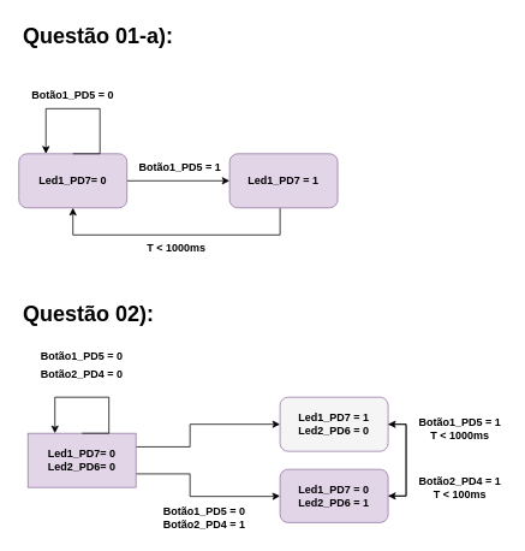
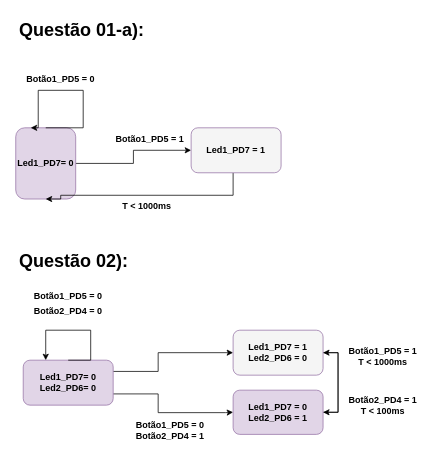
  <mxCell id="0" />
  <mxCell id="1" parent="0" />
  <mxCell id="2" value="" style="edgeStyle=orthogonalEdgeStyle;rounded=0;orthogonalLoop=1;jettySize=auto;html=1;" edge="1" parent="1" source="3" target="5"><mxGeometry relative="1" as="geometry" /></mxCell>
- <mxCell id="3" value="Led1_PD7= 0" style="rounded=1;whiteSpace=wrap;html=1;fillColor=#e1d5e7;strokeColor=#9673a6;fontStyle=1" vertex="1" parent="1"><mxGeometry x="20" y="170" width="120" height="60" as="geometry" /></mxCell>
+ <mxCell id="3" value="Led1_PD7= 0" style="rounded=1;whiteSpace=wrap;html=1;fillColor=#e1d5e7;strokeColor=#9673a6;fontStyle=1" vertex="1" parent="1"><mxGeometry x="20" y="170" width="80" height="95" as="geometry" /></mxCell>
  <mxCell id="4" style="edgeStyle=orthogonalEdgeStyle;rounded=0;orthogonalLoop=1;jettySize=auto;html=1;entryX=0.5;entryY=1;entryDx=0;entryDy=0;" edge="1" parent="1" source="5" target="3"><mxGeometry relative="1" as="geometry"><Array as="points"><mxPoint x="310" y="260" /><mxPoint x="80" y="260" /></Array></mxGeometry></mxCell>
- <mxCell id="5" value="Led1_PD7 = 1" style="rounded=1;whiteSpace=wrap;html=1;fillColor=#e1d5e7;strokeColor=#9673a6;fontStyle=1" vertex="1" parent="1"><mxGeometry x="254" y="170" width="120" height="60" as="geometry" /></mxCell>
+ <mxCell id="5" value="Led1_PD7 = 1" style="rounded=1;whiteSpace=wrap;html=1;fillColor=#f5f5f5;strokeColor=#9673a6;fontStyle=1;" vertex="1" parent="1"><mxGeometry x="254" y="170" width="120" height="60" as="geometry" /></mxCell>
  <mxCell id="6" value="Botão1_PD5 = 1" style="text;html=1;strokeColor=none;fillColor=none;align=center;verticalAlign=middle;whiteSpace=wrap;rounded=0;fontStyle=1" vertex="1" parent="1"><mxGeometry x="144" y="170" width="110" height="30" as="geometry" /></mxCell>
  <mxCell id="7" value="Botão1_PD5 = 0" style="text;html=1;strokeColor=none;fillColor=none;align=center;verticalAlign=middle;whiteSpace=wrap;rounded=0;fontStyle=1" vertex="1" parent="1"><mxGeometry x="30" y="90" width="100" height="30" as="geometry" /></mxCell>
  <mxCell id="8" value="T &amp;lt; 1000ms" style="text;html=1;strokeColor=none;fillColor=none;align=center;verticalAlign=middle;whiteSpace=wrap;rounded=0;fontStyle=1" vertex="1" parent="1"><mxGeometry x="145" y="260" width="100" height="30" as="geometry" /></mxCell>
  <mxCell id="9" style="edgeStyle=orthogonalEdgeStyle;rounded=0;orthogonalLoop=1;jettySize=auto;html=1;exitX=0.5;exitY=0;exitDx=0;exitDy=0;entryX=0.25;entryY=0;entryDx=0;entryDy=0;" edge="1" parent="1" source="3" target="3"><mxGeometry relative="1" as="geometry"><Array as="points"><mxPoint x="110" y="170" /><mxPoint x="110" y="120" /><mxPoint x="50" y="120" /></Array></mxGeometry></mxCell>
  <mxCell id="10" value="&lt;h1&gt;Questão 01-a):&lt;/h1&gt;" style="text;html=1;strokeColor=none;fillColor=none;spacing=5;spacingTop=-20;whiteSpace=wrap;overflow=hidden;rounded=0;" vertex="1" parent="1"><mxGeometry x="20" y="20" width="190" height="40" as="geometry" /></mxCell>
  <mxCell id="11" value="&lt;h1&gt;Questão 02):&lt;/h1&gt;" style="text;html=1;strokeColor=none;fillColor=none;spacing=5;spacingTop=-20;whiteSpace=wrap;overflow=hidden;rounded=0;" vertex="1" parent="1"><mxGeometry x="20" y="328" width="190" height="40" as="geometry" /></mxCell>
  <mxCell id="12" value="" style="edgeStyle=orthogonalEdgeStyle;rounded=0;orthogonalLoop=1;jettySize=auto;html=1;exitX=1;exitY=0.25;exitDx=0;exitDy=0;" edge="1" parent="1" source="14" target="16"><mxGeometry relative="1" as="geometry"><mxPoint x="160" y="510" as="sourcePoint" /><Array as="points"><mxPoint x="210" y="495" /><mxPoint x="210" y="470" /></Array></mxGeometry></mxCell>
  <mxCell id="13" style="edgeStyle=orthogonalEdgeStyle;rounded=0;orthogonalLoop=1;jettySize=auto;html=1;exitX=1;exitY=0.75;exitDx=0;exitDy=0;entryX=0;entryY=0.5;entryDx=0;entryDy=0;" edge="1" parent="1" source="14" target="22"><mxGeometry relative="1" as="geometry"><mxPoint x="300" y="550" as="targetPoint" /><Array as="points"><mxPoint x="210" y="525" /><mxPoint x="210" y="550" /><mxPoint x="300" y="550" /></Array></mxGeometry></mxCell>
- <mxCell id="14" value="Led1_PD7= 0&lt;br&gt;Led2_PD6= 0" style="whiteSpace=wrap;html=1;fillColor=#e1d5e7;strokeColor=#9673a6;fontStyle=1;rounded=0;" vertex="1" parent="1"><mxGeometry x="30" y="480" width="120" height="60" as="geometry" /></mxCell>
+ <mxCell id="14" value="Led1_PD7= 0&lt;br&gt;Led2_PD6= 0" style="rounded=1;whiteSpace=wrap;html=1;fillColor=#e1d5e7;strokeColor=#9673a6;fontStyle=1" vertex="1" parent="1"><mxGeometry x="30" y="480" width="120" height="60" as="geometry" /></mxCell>
  <mxCell id="15" style="edgeStyle=orthogonalEdgeStyle;rounded=0;orthogonalLoop=1;jettySize=auto;html=1;entryX=1;entryY=0.5;entryDx=0;entryDy=0;endArrow=classic;endFill=1;" edge="1" parent="1" source="16" target="22"><mxGeometry relative="1" as="geometry"><Array as="points"><mxPoint x="450" y="470" /><mxPoint x="450" y="550" /></Array></mxGeometry></mxCell>
  <mxCell id="16" value="Led1_PD7 = 1&lt;br&gt;Led2_PD6 = 0" style="rounded=1;whiteSpace=wrap;html=1;fillColor=#f5f5f5;strokeColor=#9673a6;fontStyle=1;" vertex="1" parent="1"><mxGeometry x="310" y="440" width="120" height="60" as="geometry" /></mxCell>
  <mxCell id="17" value="Botão1_PD5 = 0" style="text;html=1;strokeColor=none;fillColor=none;align=center;verticalAlign=middle;whiteSpace=wrap;rounded=0;fontStyle=1" vertex="1" parent="1"><mxGeometry x="40" y="380" width="100" height="30" as="geometry" /></mxCell>
  <mxCell id="18" value="Botão1_PD5 = 1&lt;br&gt;T &amp;lt; 1000ms" style="text;html=1;strokeColor=none;fillColor=none;align=center;verticalAlign=middle;whiteSpace=wrap;rounded=0;fontStyle=1" vertex="1" parent="1"><mxGeometry x="460" y="460" width="100" height="30" as="geometry" /></mxCell>
  <mxCell id="19" style="edgeStyle=orthogonalEdgeStyle;rounded=0;orthogonalLoop=1;jettySize=auto;html=1;exitX=0.5;exitY=0;exitDx=0;exitDy=0;entryX=0.25;entryY=0;entryDx=0;entryDy=0;" edge="1" parent="1" source="14" target="14"><mxGeometry relative="1" as="geometry"><Array as="points"><mxPoint x="120" y="480" /><mxPoint x="120" y="440" /><mxPoint x="60" y="440" /></Array></mxGeometry></mxCell>
  <mxCell id="20" value="Botão2_PD4 = 0" style="text;html=1;strokeColor=none;fillColor=none;align=center;verticalAlign=middle;whiteSpace=wrap;rounded=0;fontStyle=1" vertex="1" parent="1"><mxGeometry x="40" y="400" width="100" height="30" as="geometry" /></mxCell>
  <mxCell id="21" style="edgeStyle=orthogonalEdgeStyle;rounded=0;orthogonalLoop=1;jettySize=auto;html=1;exitX=1;exitY=0.5;exitDx=0;exitDy=0;entryX=1;entryY=0.5;entryDx=0;entryDy=0;" edge="1" parent="1" source="22" target="16"><mxGeometry relative="1" as="geometry" /></mxCell>
  <mxCell id="22" value="Led1_PD7 = 0&lt;br&gt;Led2_PD6 = 1" style="rounded=1;whiteSpace=wrap;html=1;fillColor=#e1d5e7;strokeColor=#9673a6;fontStyle=1" vertex="1" parent="1"><mxGeometry x="310" y="520" width="120" height="59" as="geometry" /></mxCell>
  <mxCell id="23" value="Botão1_PD5 = 0&lt;br&gt;Botão2_PD4 = 1" style="text;html=1;strokeColor=none;fillColor=none;align=center;verticalAlign=middle;whiteSpace=wrap;rounded=0;fontStyle=1" vertex="1" parent="1"><mxGeometry x="171" y="559" width="110" height="30" as="geometry" /></mxCell>
  <mxCell id="24" value="Botão2_PD4 = 1&lt;br&gt;T &amp;lt; 100ms" style="text;html=1;strokeColor=none;fillColor=none;align=center;verticalAlign=middle;whiteSpace=wrap;rounded=0;fontStyle=1" vertex="1" parent="1"><mxGeometry x="460" y="525" width="100" height="30" as="geometry" /></mxCell>
